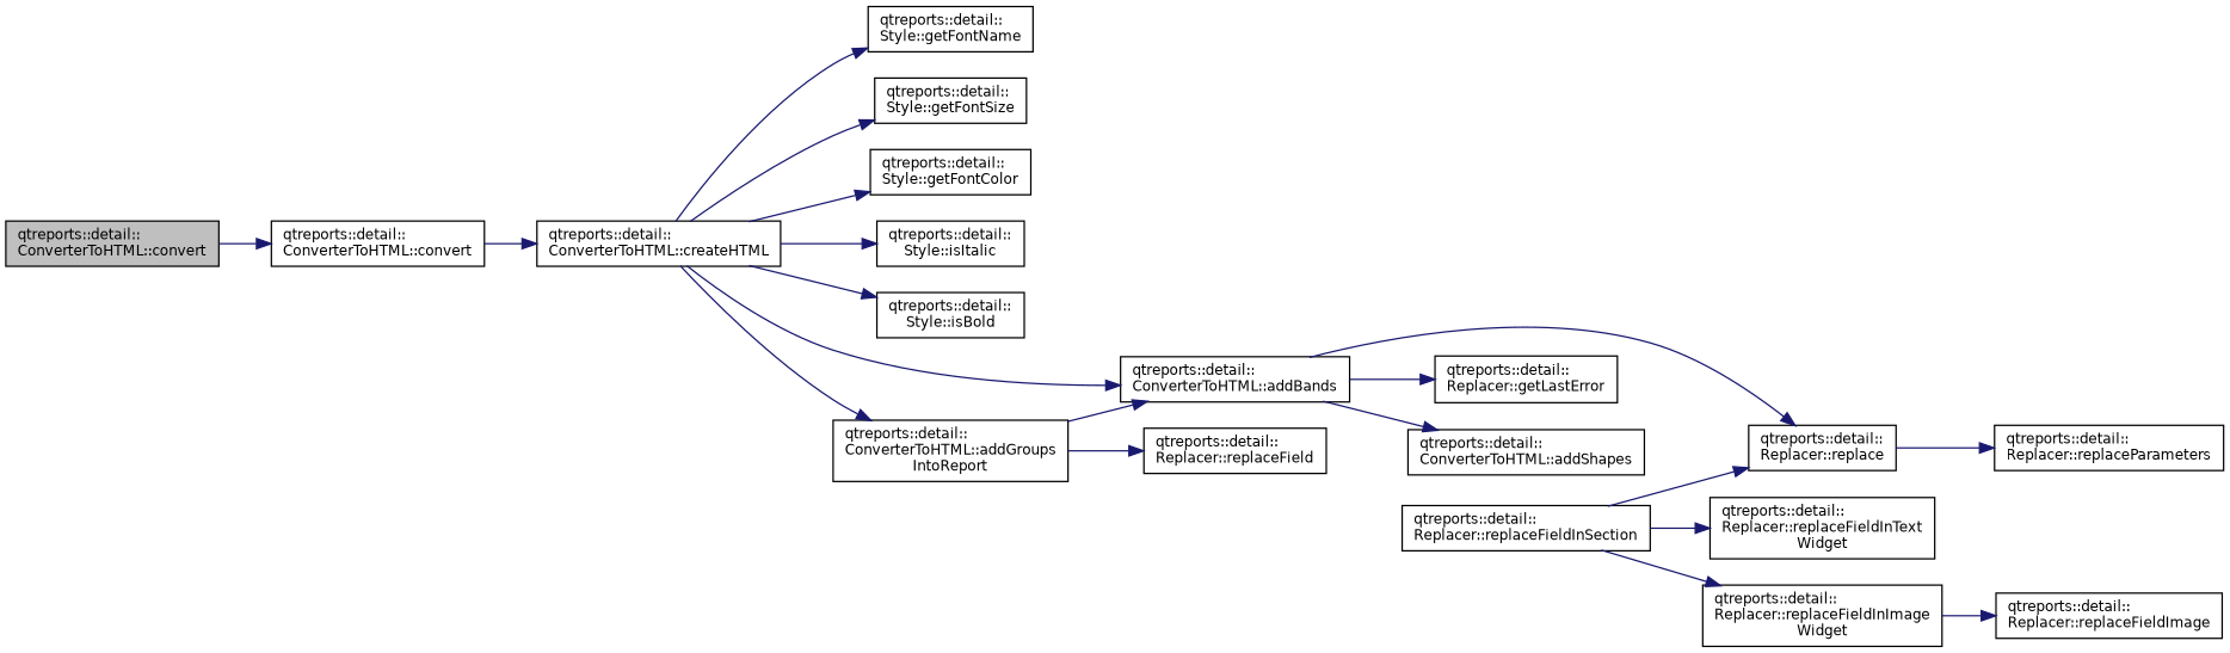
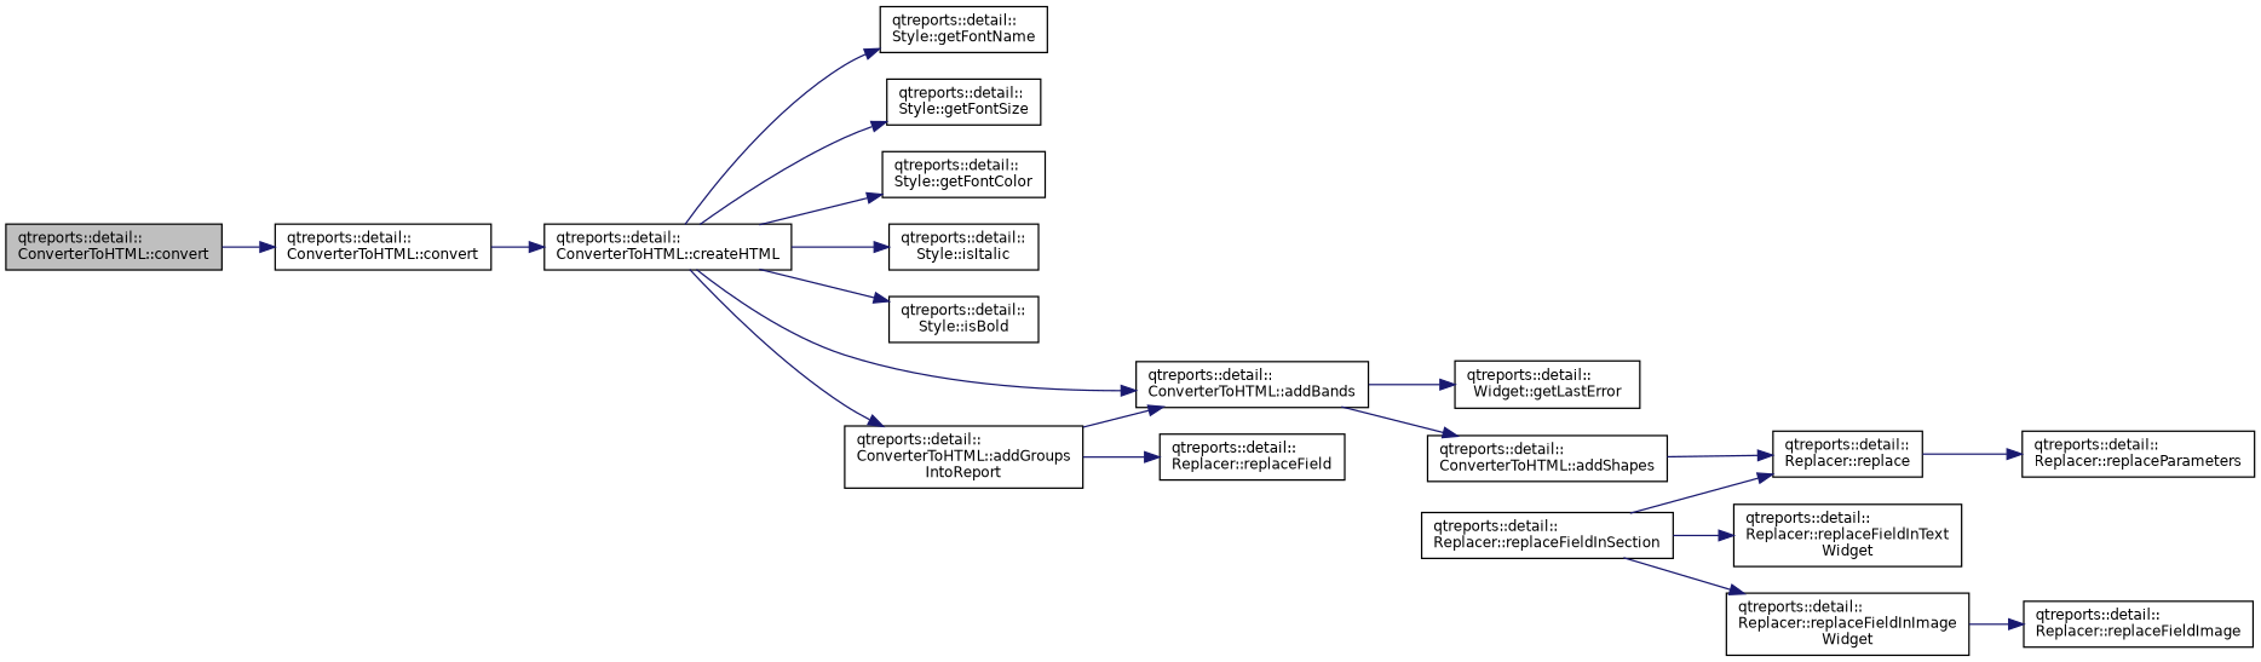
  digraph {
    rankdir=LR
    node [color=black fontname=Helvetica fontsize=10 shape=record]
    edge [color=midnightblue fontname=Helvetica fontsize=10 labelfontname=Helvetica labelfontsize=10 style=solid]
    n1 [fillcolor=grey75 fontcolor=black height=0.2 label="qtreports::detail::\lConverterToHTML::convert" style=filled width=0.4]
    n2 [height=0.2 label="qtreports::detail::\lConverterToHTML::convert" width=0.4]
    n3 [height=0.2 label="qtreports::detail::\lConverterToHTML::createHTML" width=0.4]
    n4 [height=0.2 label="qtreports::detail::\lStyle::getFontName" width=0.4]
    n5 [height=0.2 label="qtreports::detail::\lStyle::getFontSize" width=0.4]
    n6 [height=0.2 label="qtreports::detail::\lStyle::getFontColor" width=0.4]
    n7 [height=0.2 label="qtreports::detail::\lStyle::isItalic" width=0.4]
    n8 [height=0.2 label="qtreports::detail::\lStyle::isBold" width=0.4]
    n9 [height=0.2 label="qtreports::detail::\lConverterToHTML::addBands" width=0.4]
    n10 [height=0.2 label="qtreports::detail::\lConverterToHTML::addGroups\lIntoReport" width=0.4]
    n11 [height=0.2 label="qtreports::detail::\lReplacer::replace" width=0.4]
-   n12 [height=0.2 label="qtreports::detail::\lReplacer::getLastError" width=0.4]
+   n12 [height=0.2 label="qtreports::detail::\lWidget::getLastError" width=0.4]
    n13 [height=0.2 label="qtreports::detail::\lConverterToHTML::addShapes" width=0.4]
    n14 [height=0.2 label="qtreports::detail::\lReplacer::replaceField" width=0.4]
    n15 [height=0.2 label="qtreports::detail::\lReplacer::replaceParameters" width=0.4]
    n16 [height=0.2 label="qtreports::detail::\lReplacer::replaceFieldInSection" width=0.4]
    n17 [height=0.2 label="qtreports::detail::\lReplacer::replaceFieldInText\lWidget" width=0.4]
    n18 [height=0.2 label="qtreports::detail::\lReplacer::replaceFieldInImage\lWidget" width=0.4]
    n19 [height=0.2 label="qtreports::detail::\lReplacer::replaceFieldImage" width=0.4]
    n1 -> n2
    n2 -> n3
    n3 -> n4
    n3 -> n5
    n3 -> n6
    n3 -> n7
    n3 -> n8
    n3 -> n9
    n3 -> n10
-   n9 -> n11
+   n13 -> n11
    n9 -> n12
    n9 -> n13
    n10 -> n9
    n10 -> n14
    n11 -> n15
    n16 -> n11
    n16 -> n17
    n16 -> n18
    n18 -> n19
  }
